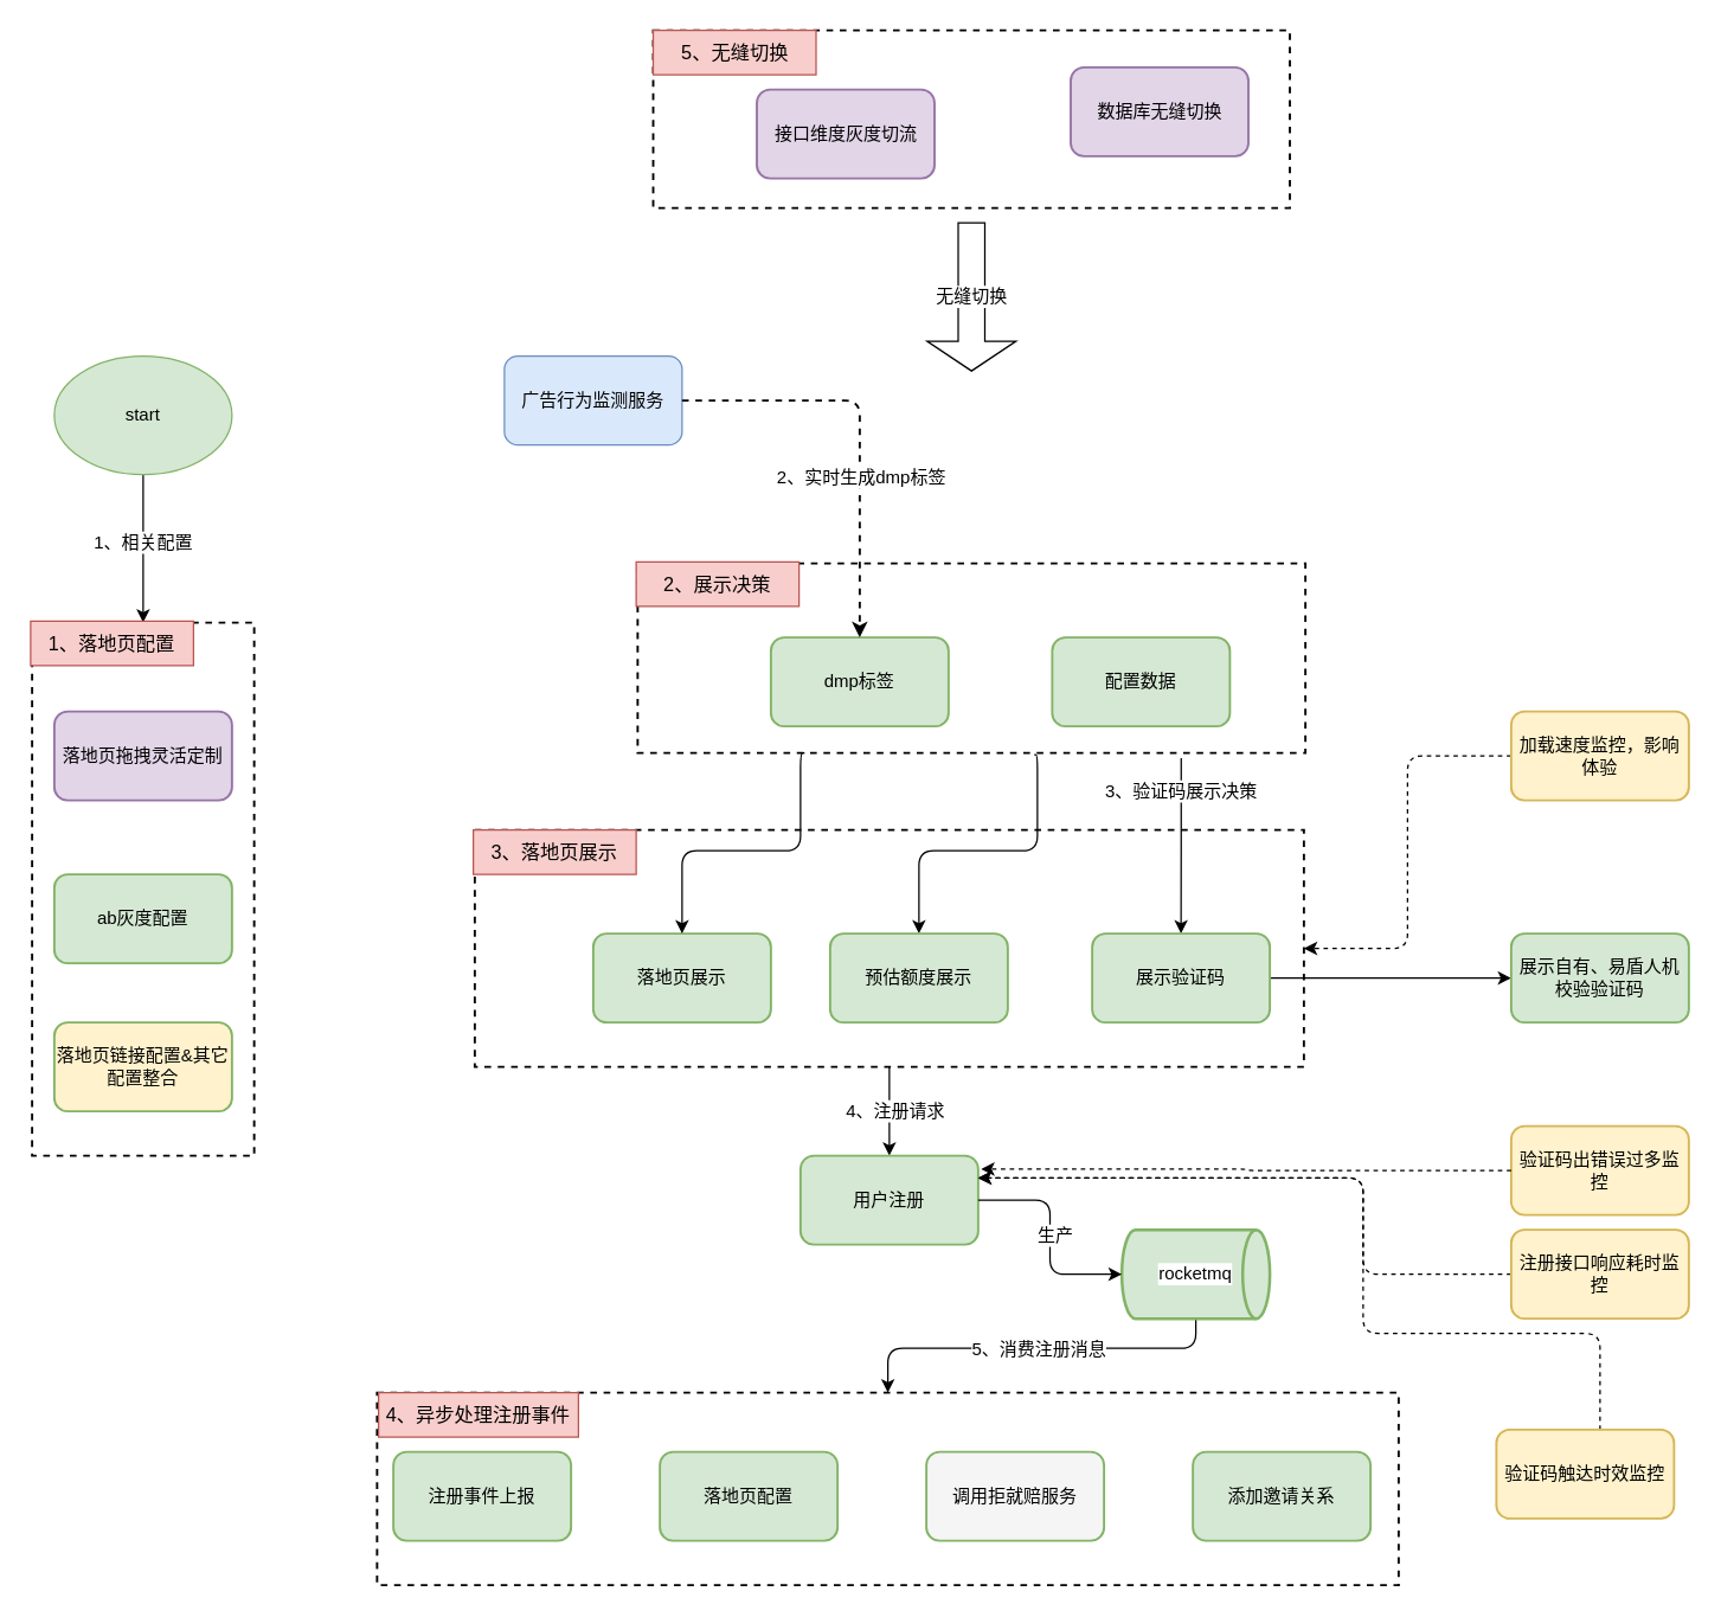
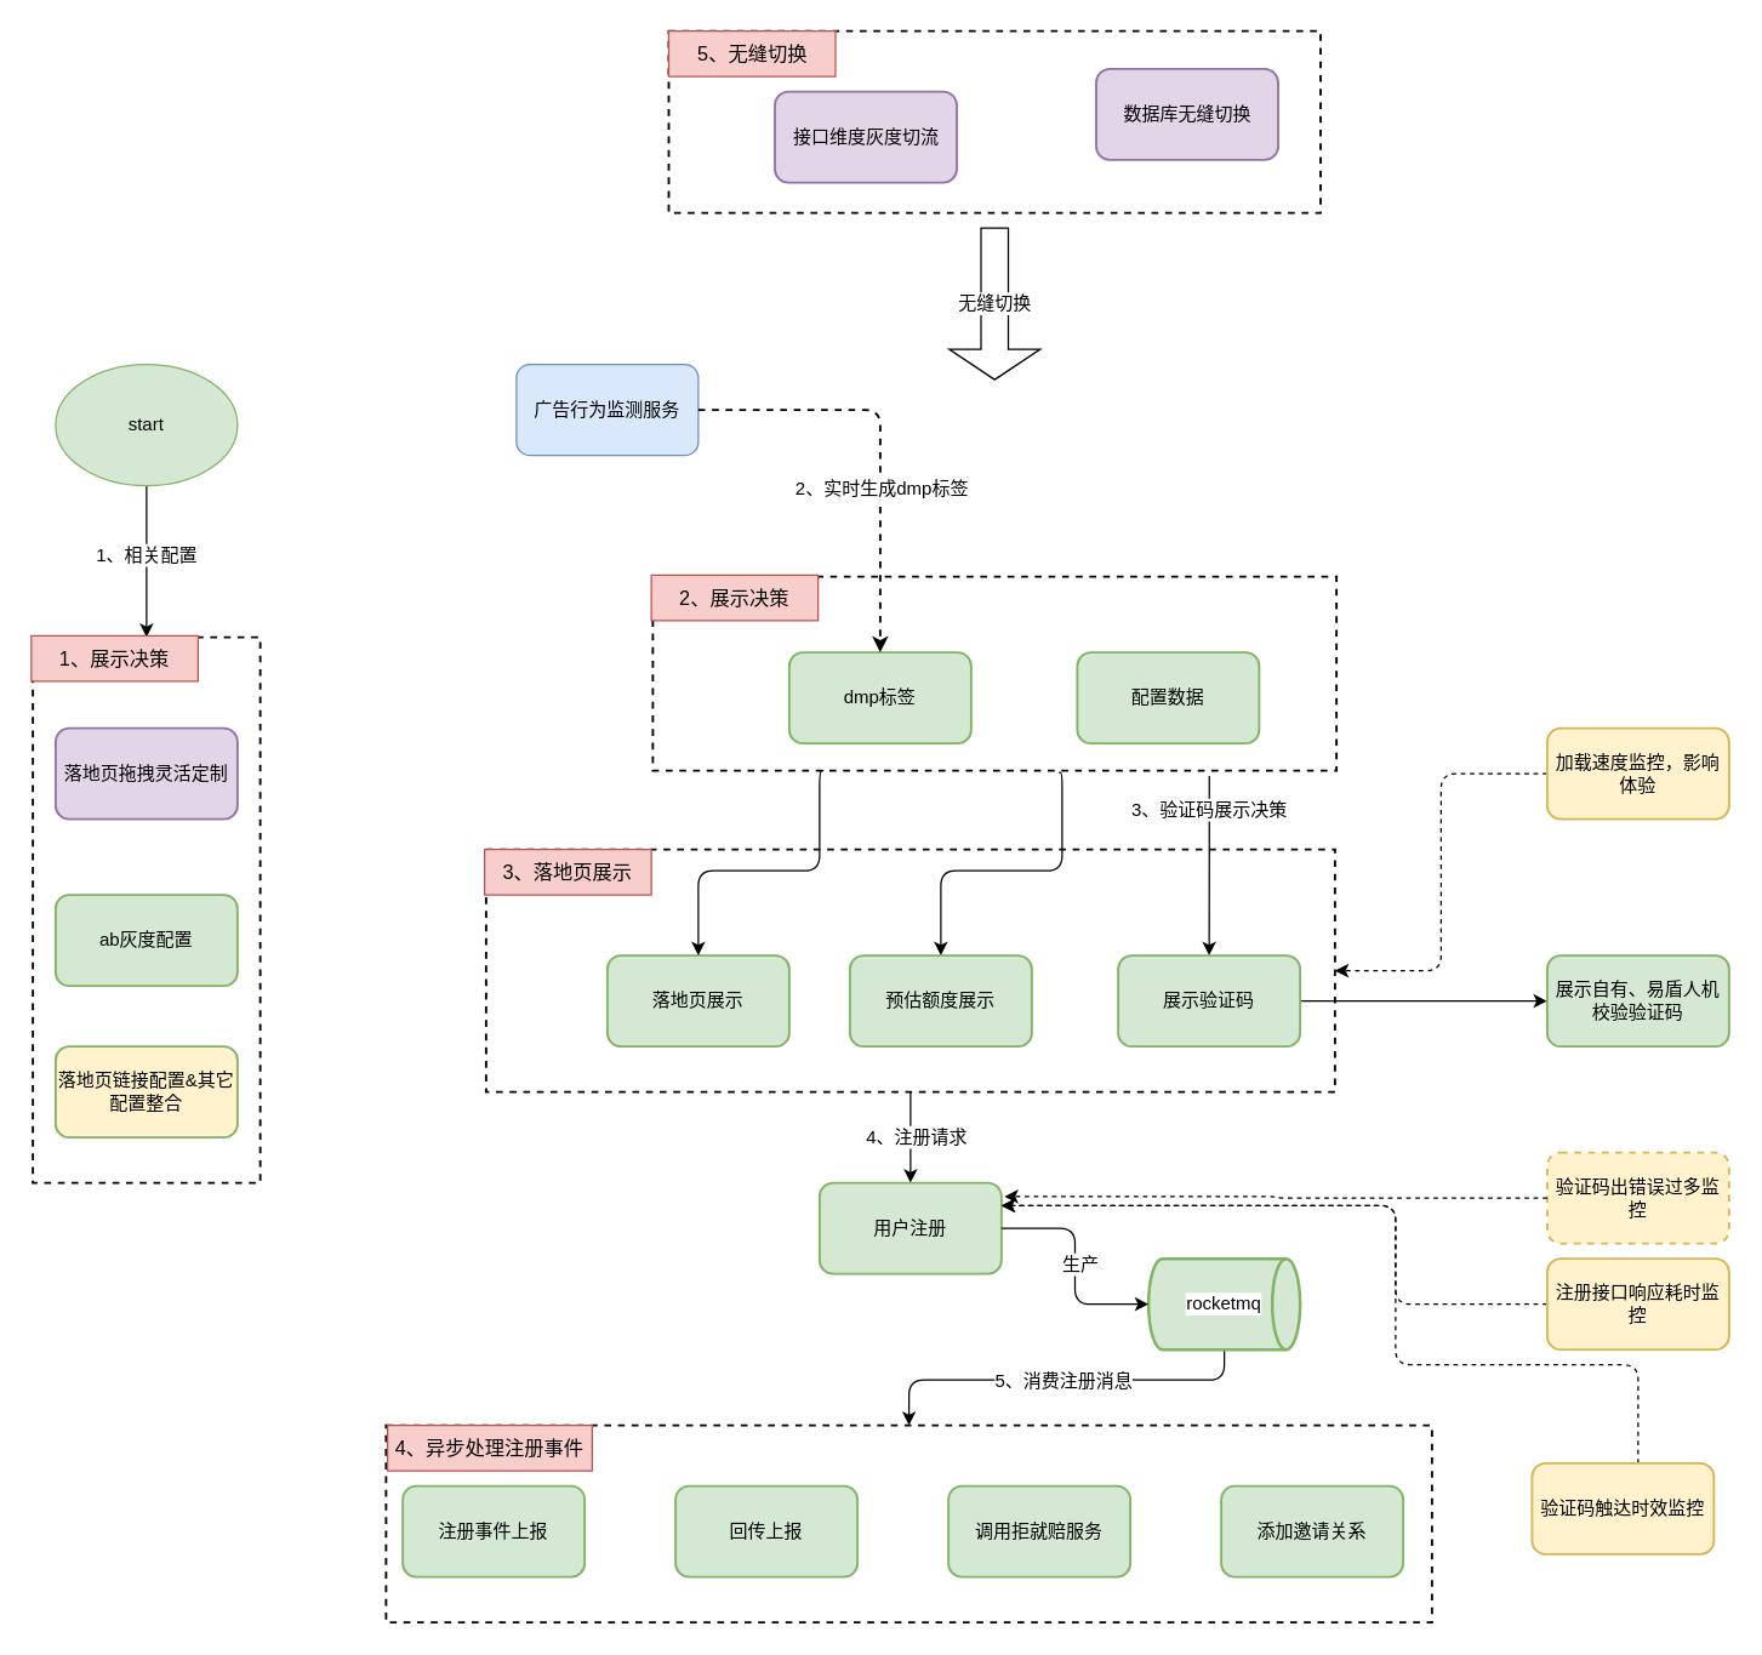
  <mxCell id="0" />
  <mxCell id="1" parent="0" />
  <mxCell id="2" value="" style="rounded=0;whiteSpace=wrap;html=1;fillColor=none;strokeWidth=1.5;dashed=1;verticalAlign=top;" vertex="1" parent="1"><mxGeometry x="440.5" y="20" width="430" height="120" as="geometry" /></mxCell>
  <mxCell id="3" value="" style="rounded=0;whiteSpace=wrap;html=1;fillColor=none;strokeWidth=1.5;dashed=1;verticalAlign=top;" vertex="1" parent="1"><mxGeometry x="254" y="940" width="690" height="130" as="geometry" /></mxCell>
  <mxCell id="4" style="edgeStyle=orthogonalEdgeStyle;shape=connector;rounded=1;orthogonalLoop=1;jettySize=auto;html=1;labelBackgroundColor=default;strokeColor=default;align=center;verticalAlign=middle;fontFamily=Helvetica;fontSize=12;fontColor=default;endArrow=classic;" edge="1" parent="1" source="6" target="32"><mxGeometry relative="1" as="geometry" /></mxCell>
  <mxCell id="5" value="4、注册请求" style="edgeLabel;html=1;align=center;verticalAlign=middle;resizable=0;points=[];fontSize=12;fontFamily=Helvetica;fontColor=default;" vertex="1" connectable="0" parent="4"><mxGeometry x="-0.033" y="3" relative="1" as="geometry"><mxPoint as="offset" /></mxGeometry></mxCell>
  <mxCell id="6" value="" style="rounded=0;whiteSpace=wrap;html=1;fillColor=none;strokeWidth=1.5;dashed=1;verticalAlign=top;" vertex="1" parent="1"><mxGeometry x="320" y="560" width="560" height="160" as="geometry" /></mxCell>
  <mxCell id="7" style="edgeStyle=orthogonalEdgeStyle;rounded=0;orthogonalLoop=1;jettySize=auto;html=1;entryX=0.5;entryY=0;entryDx=0;entryDy=0;fontFamily=Helvetica;fontSize=12;fontColor=default;exitX=0.814;exitY=1.027;exitDx=0;exitDy=0;exitPerimeter=0;" edge="1" parent="1" source="10" target="24"><mxGeometry relative="1" as="geometry"><mxPoint x="796" y="538" as="sourcePoint" /></mxGeometry></mxCell>
  <mxCell id="8" value="3、验证码展示决策" style="edgeLabel;html=1;align=center;verticalAlign=middle;resizable=0;points=[];fontSize=12;fontFamily=Helvetica;fontColor=default;" vertex="1" connectable="0" parent="7"><mxGeometry x="-0.118" y="1" relative="1" as="geometry"><mxPoint x="-2" y="-30" as="offset" /></mxGeometry></mxCell>
  <mxCell id="9" style="edgeStyle=orthogonalEdgeStyle;rounded=1;orthogonalLoop=1;jettySize=auto;html=1;entryX=0.5;entryY=0;entryDx=0;entryDy=0;fontFamily=Helvetica;fontSize=12;fontColor=default;exitX=0.594;exitY=1.009;exitDx=0;exitDy=0;exitPerimeter=0;" edge="1" parent="1" source="10" target="26"><mxGeometry relative="1" as="geometry"><mxPoint x="700" y="538" as="sourcePoint" /><Array as="points"><mxPoint x="700" y="509" /><mxPoint x="700" y="574" /><mxPoint x="620" y="574" /></Array></mxGeometry></mxCell>
  <mxCell id="10" value="" style="rounded=0;whiteSpace=wrap;html=1;fillColor=none;strokeWidth=1.5;dashed=1;verticalAlign=top;" vertex="1" parent="1"><mxGeometry x="430" y="380" width="451" height="128" as="geometry" /></mxCell>
  <mxCell id="11" value="" style="rounded=0;whiteSpace=wrap;html=1;fillColor=none;strokeWidth=1.5;dashed=1;verticalAlign=top;" vertex="1" parent="1"><mxGeometry x="21" y="420" width="150" height="360" as="geometry" /></mxCell>
  <mxCell id="12" value="落地页拖拽灵活定制" style="rounded=1;whiteSpace=wrap;html=1;strokeWidth=1.5;fillColor=#e1d5e7;strokeColor=#9673a6;" vertex="1" parent="1"><mxGeometry x="36" y="480" width="120" height="60" as="geometry" /></mxCell>
  <mxCell id="13" value="ab灰度配置" style="rounded=1;whiteSpace=wrap;html=1;strokeWidth=1.5;fillColor=#d5e8d4;strokeColor=#82b366;" vertex="1" parent="1"><mxGeometry x="36" y="590" width="120" height="60" as="geometry" /></mxCell>
  <mxCell id="14" style="edgeStyle=orthogonalEdgeStyle;rounded=0;orthogonalLoop=1;jettySize=auto;html=1;entryX=0.5;entryY=0;entryDx=0;entryDy=0;" edge="1" parent="1" source="16" target="11"><mxGeometry x="220" y="2390" as="geometry" /></mxCell>
  <mxCell id="15" value="&lt;font style=&quot;font-size: 12px;&quot;&gt;1、相关配置&lt;/font&gt;" style="edgeLabel;html=1;align=center;verticalAlign=middle;resizable=0;points=[];" vertex="1" connectable="0" parent="14"><mxGeometry x="-0.06" y="-2" relative="1" as="geometry"><mxPoint x="1" y="-2" as="offset" /></mxGeometry></mxCell>
  <mxCell id="16" value="start" style="ellipse;whiteSpace=wrap;html=1;fillColor=#d5e8d4;strokeColor=#82b366;" vertex="1" parent="1"><mxGeometry x="36" y="240" width="120" height="80" as="geometry" /></mxCell>
  <mxCell id="17" value="落地页链接配置&amp;amp;其它配置整合" style="rounded=1;whiteSpace=wrap;html=1;strokeWidth=1.5;fillColor=#fff2cc;strokeColor=#82b366;" vertex="1" parent="1"><mxGeometry x="36" y="690" width="120" height="60" as="geometry" /></mxCell>
  <mxCell id="18" value="dmp标签" style="rounded=1;whiteSpace=wrap;html=1;strokeWidth=1.5;fillColor=#d5e8d4;strokeColor=#82b366;" vertex="1" parent="1"><mxGeometry x="520" y="430" width="120" height="60" as="geometry" /></mxCell>
  <mxCell id="19" value="配置数据" style="rounded=1;whiteSpace=wrap;html=1;strokeWidth=1.5;fillColor=#d5e8d4;strokeColor=#82b366;" vertex="1" parent="1"><mxGeometry x="710" y="430" width="120" height="60" as="geometry" /></mxCell>
  <mxCell id="20" value="广告行为监测服务" style="rounded=1;whiteSpace=wrap;html=1;fillColor=#dae8fc;strokeColor=#6c8ebf;" vertex="1" parent="1"><mxGeometry x="340" y="240" width="120" height="60" as="geometry" /></mxCell>
  <mxCell id="21" style="edgeStyle=orthogonalEdgeStyle;rounded=1;orthogonalLoop=1;jettySize=auto;html=1;entryX=0.5;entryY=0;entryDx=0;entryDy=0;dashed=1;strokeWidth=1.5;" edge="1" parent="1" source="20" target="18"><mxGeometry x="500" y="2280" as="geometry"><mxPoint x="600" y="360" as="targetPoint" /></mxGeometry></mxCell>
  <mxCell id="22" value="2、实时生成dmp标签" style="edgeLabel;html=1;align=center;verticalAlign=middle;resizable=0;points=[];fontSize=12;fontFamily=Helvetica;fontColor=default;" vertex="1" connectable="0" parent="21"><mxGeometry relative="1" as="geometry"><mxPoint y="31" as="offset" /></mxGeometry></mxCell>
  <mxCell id="23" value="" style="edgeStyle=orthogonalEdgeStyle;rounded=1;orthogonalLoop=1;jettySize=auto;html=1;fontFamily=Helvetica;fontSize=12;fontColor=default;" edge="1" parent="1" source="24" target="25"><mxGeometry relative="1" as="geometry" /></mxCell>
  <mxCell id="24" value="展示验证码" style="rounded=1;whiteSpace=wrap;html=1;strokeWidth=1.5;fillColor=#d5e8d4;strokeColor=#82b366;" vertex="1" parent="1"><mxGeometry x="737" y="630" width="120" height="60" as="geometry" /></mxCell>
  <mxCell id="25" value="展示自有、易盾人机校验验证码" style="rounded=1;whiteSpace=wrap;html=1;strokeWidth=1.5;fillColor=#d5e8d4;strokeColor=#82b366;" vertex="1" parent="1"><mxGeometry x="1020" y="630" width="120" height="60" as="geometry" /></mxCell>
  <mxCell id="26" value="预估额度展示" style="rounded=1;whiteSpace=wrap;html=1;strokeWidth=1.5;fillColor=#d5e8d4;strokeColor=#82b366;" vertex="1" parent="1"><mxGeometry x="560" y="630" width="120" height="60" as="geometry" /></mxCell>
  <mxCell id="27" value="落地页展示" style="rounded=1;whiteSpace=wrap;html=1;strokeWidth=1.5;fillColor=#d5e8d4;strokeColor=#82b366;" vertex="1" parent="1"><mxGeometry x="400" y="630" width="120" height="60" as="geometry" /></mxCell>
  <mxCell id="28" style="edgeStyle=orthogonalEdgeStyle;rounded=1;orthogonalLoop=1;jettySize=auto;html=1;entryX=0.5;entryY=0;entryDx=0;entryDy=0;fontFamily=Helvetica;fontSize=12;fontColor=default;exitX=0.25;exitY=1;exitDx=0;exitDy=0;" edge="1" parent="1" source="10" target="27"><mxGeometry relative="1" as="geometry"><mxPoint x="540" y="538" as="sourcePoint" /><mxPoint x="460" y="610" as="targetPoint" /><Array as="points"><mxPoint x="540" y="508" /><mxPoint x="540" y="574" /><mxPoint x="460" y="574" /></Array></mxGeometry></mxCell>
- <mxCell id="29" value="1、落地页配置" style="text;html=1;strokeColor=#b85450;fillColor=#f8cecc;align=center;verticalAlign=middle;whiteSpace=wrap;rounded=0;fontSize=13;fontFamily=Helvetica;" vertex="1" parent="1"><mxGeometry x="20" y="419" width="110" height="30" as="geometry" /></mxCell>
+ <mxCell id="29" value="1、展示决策" style="text;html=1;strokeColor=#b85450;fillColor=#f8cecc;align=center;verticalAlign=middle;whiteSpace=wrap;rounded=0;fontSize=13;fontFamily=Helvetica;" vertex="1" parent="1"><mxGeometry x="20" y="419" width="110" height="30" as="geometry" /></mxCell>
  <mxCell id="30" value="2、展示决策" style="text;html=1;strokeColor=#b85450;fillColor=#f8cecc;align=center;verticalAlign=middle;whiteSpace=wrap;rounded=0;fontSize=13;fontFamily=Helvetica;" vertex="1" parent="1"><mxGeometry x="429" y="379" width="110" height="30" as="geometry" /></mxCell>
  <mxCell id="31" value="3、落地页展示" style="text;html=1;strokeColor=#b85450;fillColor=#f8cecc;align=center;verticalAlign=middle;whiteSpace=wrap;rounded=0;fontSize=13;fontFamily=Helvetica;" vertex="1" parent="1"><mxGeometry x="319" y="560" width="110" height="30" as="geometry" /></mxCell>
  <mxCell id="32" value="用户注册" style="rounded=1;whiteSpace=wrap;html=1;strokeWidth=1.5;fillColor=#d5e8d4;strokeColor=#82b366;" vertex="1" parent="1"><mxGeometry x="540" y="780" width="120" height="60" as="geometry" /></mxCell>
  <mxCell id="33" style="edgeStyle=orthogonalEdgeStyle;shape=connector;rounded=1;orthogonalLoop=1;jettySize=auto;html=1;labelBackgroundColor=default;strokeColor=default;align=center;verticalAlign=middle;fontFamily=Helvetica;fontSize=12;fontColor=default;endArrow=classic;entryX=0.5;entryY=0;entryDx=0;entryDy=0;" edge="1" parent="1" source="35" target="3"><mxGeometry relative="1" as="geometry"><mxPoint x="600" y="930" as="targetPoint" /><Array as="points"><mxPoint x="807" y="910" /><mxPoint x="599" y="910" /></Array></mxGeometry></mxCell>
  <mxCell id="34" value="5、消费注册消息" style="edgeLabel;html=1;align=center;verticalAlign=middle;resizable=0;points=[];fontSize=12;fontFamily=Helvetica;fontColor=default;" vertex="1" connectable="0" parent="33"><mxGeometry x="0.051" y="-4" relative="1" as="geometry"><mxPoint x="9" y="4" as="offset" /></mxGeometry></mxCell>
  <mxCell id="35" value="rocketmq" style="strokeWidth=2;html=1;shape=mxgraph.flowchart.direct_data;whiteSpace=wrap;labelBackgroundColor=default;align=center;verticalAlign=middle;fontFamily=Helvetica;fontSize=12;fillColor=#d5e8d4;strokeColor=#82b366;" vertex="1" parent="1"><mxGeometry x="757" y="830" width="100" height="60" as="geometry" /></mxCell>
  <mxCell id="36" style="edgeStyle=orthogonalEdgeStyle;shape=connector;rounded=1;orthogonalLoop=1;jettySize=auto;html=1;entryX=0;entryY=0.5;entryDx=0;entryDy=0;entryPerimeter=0;labelBackgroundColor=default;strokeColor=default;align=center;verticalAlign=middle;fontFamily=Helvetica;fontSize=12;fontColor=default;endArrow=classic;" edge="1" parent="1" source="32" target="35"><mxGeometry relative="1" as="geometry" /></mxCell>
  <mxCell id="37" value="生产" style="edgeLabel;html=1;align=center;verticalAlign=middle;resizable=0;points=[];fontSize=12;fontFamily=Helvetica;fontColor=default;" vertex="1" connectable="0" parent="36"><mxGeometry x="-0.034" y="3" relative="1" as="geometry"><mxPoint y="1" as="offset" /></mxGeometry></mxCell>
- <mxCell id="38" value="落地页配置" style="rounded=1;whiteSpace=wrap;html=1;strokeWidth=1.5;fillColor=#d5e8d4;strokeColor=#82b366;" vertex="1" parent="1"><mxGeometry x="445" y="980" width="120" height="60" as="geometry" /></mxCell>
- <mxCell id="39" value="调用拒就赔服务" style="rounded=1;whiteSpace=wrap;html=1;strokeWidth=1.5;fillColor=#f5f5f5;strokeColor=#82b366;" vertex="1" parent="1"><mxGeometry x="625" y="980" width="120" height="60" as="geometry" /></mxCell>
+ <mxCell id="38" value="回传上报" style="rounded=1;whiteSpace=wrap;html=1;strokeWidth=1.5;fillColor=#d5e8d4;strokeColor=#82b366;" vertex="1" parent="1"><mxGeometry x="445" y="980" width="120" height="60" as="geometry" /></mxCell>
+ <mxCell id="39" value="调用拒就赔服务" style="rounded=1;whiteSpace=wrap;html=1;strokeWidth=1.5;fillColor=#d5e8d4;strokeColor=#82b366;" vertex="1" parent="1"><mxGeometry x="625" y="980" width="120" height="60" as="geometry" /></mxCell>
  <mxCell id="40" value="添加邀请关系" style="rounded=1;whiteSpace=wrap;html=1;strokeWidth=1.5;fillColor=#d5e8d4;strokeColor=#82b366;" vertex="1" parent="1"><mxGeometry x="805" y="980" width="120" height="60" as="geometry" /></mxCell>
  <mxCell id="41" value="注册事件上报" style="rounded=1;whiteSpace=wrap;html=1;strokeWidth=1.5;fillColor=#d5e8d4;strokeColor=#82b366;" vertex="1" parent="1"><mxGeometry x="265" y="980" width="120" height="60" as="geometry" /></mxCell>
  <mxCell id="42" value="4、异步处理注册事件" style="text;html=1;strokeColor=#b85450;fillColor=#f8cecc;align=center;verticalAlign=middle;whiteSpace=wrap;rounded=0;fontSize=13;fontFamily=Helvetica;" vertex="1" parent="1"><mxGeometry x="255" y="940" width="135" height="30" as="geometry" /></mxCell>
- <mxCell id="43" value="验证码出错误过多监控" style="rounded=1;whiteSpace=wrap;html=1;strokeWidth=1.5;fillColor=#fff2cc;strokeColor=#d6b656;" vertex="1" parent="1"><mxGeometry x="1020" y="760" width="120" height="60" as="geometry" /></mxCell>
+ <mxCell id="43" value="验证码出错误过多监控" style="rounded=1;whiteSpace=wrap;html=1;strokeWidth=1.5;fillColor=#fff2cc;strokeColor=#d6b656;dashed=1;" vertex="1" parent="1"><mxGeometry x="1020" y="760" width="120" height="60" as="geometry" /></mxCell>
  <mxCell id="44" style="edgeStyle=orthogonalEdgeStyle;shape=connector;rounded=1;orthogonalLoop=1;jettySize=auto;html=1;entryX=1.017;entryY=0.15;entryDx=0;entryDy=0;entryPerimeter=0;labelBackgroundColor=default;strokeColor=default;align=center;verticalAlign=middle;fontFamily=Helvetica;fontSize=12;fontColor=default;endArrow=classic;dashed=1;" edge="1" parent="1" source="43" target="32"><mxGeometry relative="1" as="geometry" /></mxCell>
  <mxCell id="45" style="edgeStyle=orthogonalEdgeStyle;shape=connector;rounded=1;orthogonalLoop=1;jettySize=auto;html=1;entryX=1;entryY=0.25;entryDx=0;entryDy=0;labelBackgroundColor=default;strokeColor=default;align=center;verticalAlign=middle;fontFamily=Helvetica;fontSize=12;fontColor=default;endArrow=classic;dashed=1;" edge="1" parent="1" source="46" target="32"><mxGeometry relative="1" as="geometry"><Array as="points"><mxPoint x="920" y="860" /><mxPoint x="920" y="795" /></Array></mxGeometry></mxCell>
  <mxCell id="46" value="注册接口响应耗时监控" style="rounded=1;whiteSpace=wrap;html=1;strokeWidth=1.5;fillColor=#fff2cc;strokeColor=#d6b656;" vertex="1" parent="1"><mxGeometry x="1020" y="830" width="120" height="60" as="geometry" /></mxCell>
  <mxCell id="47" style="edgeStyle=orthogonalEdgeStyle;shape=connector;rounded=1;orthogonalLoop=1;jettySize=auto;html=1;entryX=1;entryY=0.5;entryDx=0;entryDy=0;labelBackgroundColor=default;strokeColor=default;align=center;verticalAlign=middle;fontFamily=Helvetica;fontSize=12;fontColor=default;endArrow=classic;dashed=1;" edge="1" parent="1" source="48" target="6"><mxGeometry relative="1" as="geometry" /></mxCell>
  <mxCell id="48" value="加载速度监控，影响体验" style="rounded=1;whiteSpace=wrap;html=1;strokeWidth=1.5;fillColor=#fff2cc;strokeColor=#d6b656;" vertex="1" parent="1"><mxGeometry x="1020" y="480" width="120" height="60" as="geometry" /></mxCell>
  <mxCell id="49" style="edgeStyle=orthogonalEdgeStyle;shape=connector;rounded=1;orthogonalLoop=1;jettySize=auto;html=1;entryX=1;entryY=0.25;entryDx=0;entryDy=0;labelBackgroundColor=default;strokeColor=default;align=center;verticalAlign=middle;fontFamily=Helvetica;fontSize=12;fontColor=default;endArrow=classic;dashed=1;" edge="1" parent="1" source="50" target="32"><mxGeometry relative="1" as="geometry"><Array as="points"><mxPoint x="1080" y="900" /><mxPoint x="920" y="900" /><mxPoint x="920" y="795" /></Array></mxGeometry></mxCell>
  <mxCell id="50" value="验证码触达时效监控" style="rounded=1;whiteSpace=wrap;html=1;strokeWidth=1.5;fillColor=#fff2cc;strokeColor=#d6b656;" vertex="1" parent="1"><mxGeometry x="1010" y="965" width="120" height="60" as="geometry" /></mxCell>
  <mxCell id="51" value="接口维度灰度切流" style="rounded=1;whiteSpace=wrap;html=1;strokeWidth=1.5;fillColor=#e1d5e7;strokeColor=#9673a6;" vertex="1" parent="1"><mxGeometry x="510.5" y="60" width="120" height="60" as="geometry" /></mxCell>
  <mxCell id="52" value="数据库无缝切换" style="rounded=1;whiteSpace=wrap;html=1;strokeWidth=1.5;fillColor=#e1d5e7;strokeColor=#9673a6;" vertex="1" parent="1"><mxGeometry x="722.5" y="45" width="120" height="60" as="geometry" /></mxCell>
  <mxCell id="53" value="5、无缝切换" style="text;html=1;strokeColor=#b85450;fillColor=#f8cecc;align=center;verticalAlign=middle;whiteSpace=wrap;rounded=0;fontSize=13;fontFamily=Helvetica;" vertex="1" parent="1"><mxGeometry x="440.5" y="20" width="110" height="30" as="geometry" /></mxCell>
  <mxCell id="54" value="无缝切换" style="shape=singleArrow;direction=south;whiteSpace=wrap;html=1;labelBackgroundColor=default;align=center;verticalAlign=middle;fontFamily=Helvetica;fontSize=12;fontColor=default;fillColor=none;gradientColor=none;" vertex="1" parent="1"><mxGeometry x="625.5" y="150" width="60" height="100" as="geometry" /></mxCell>
